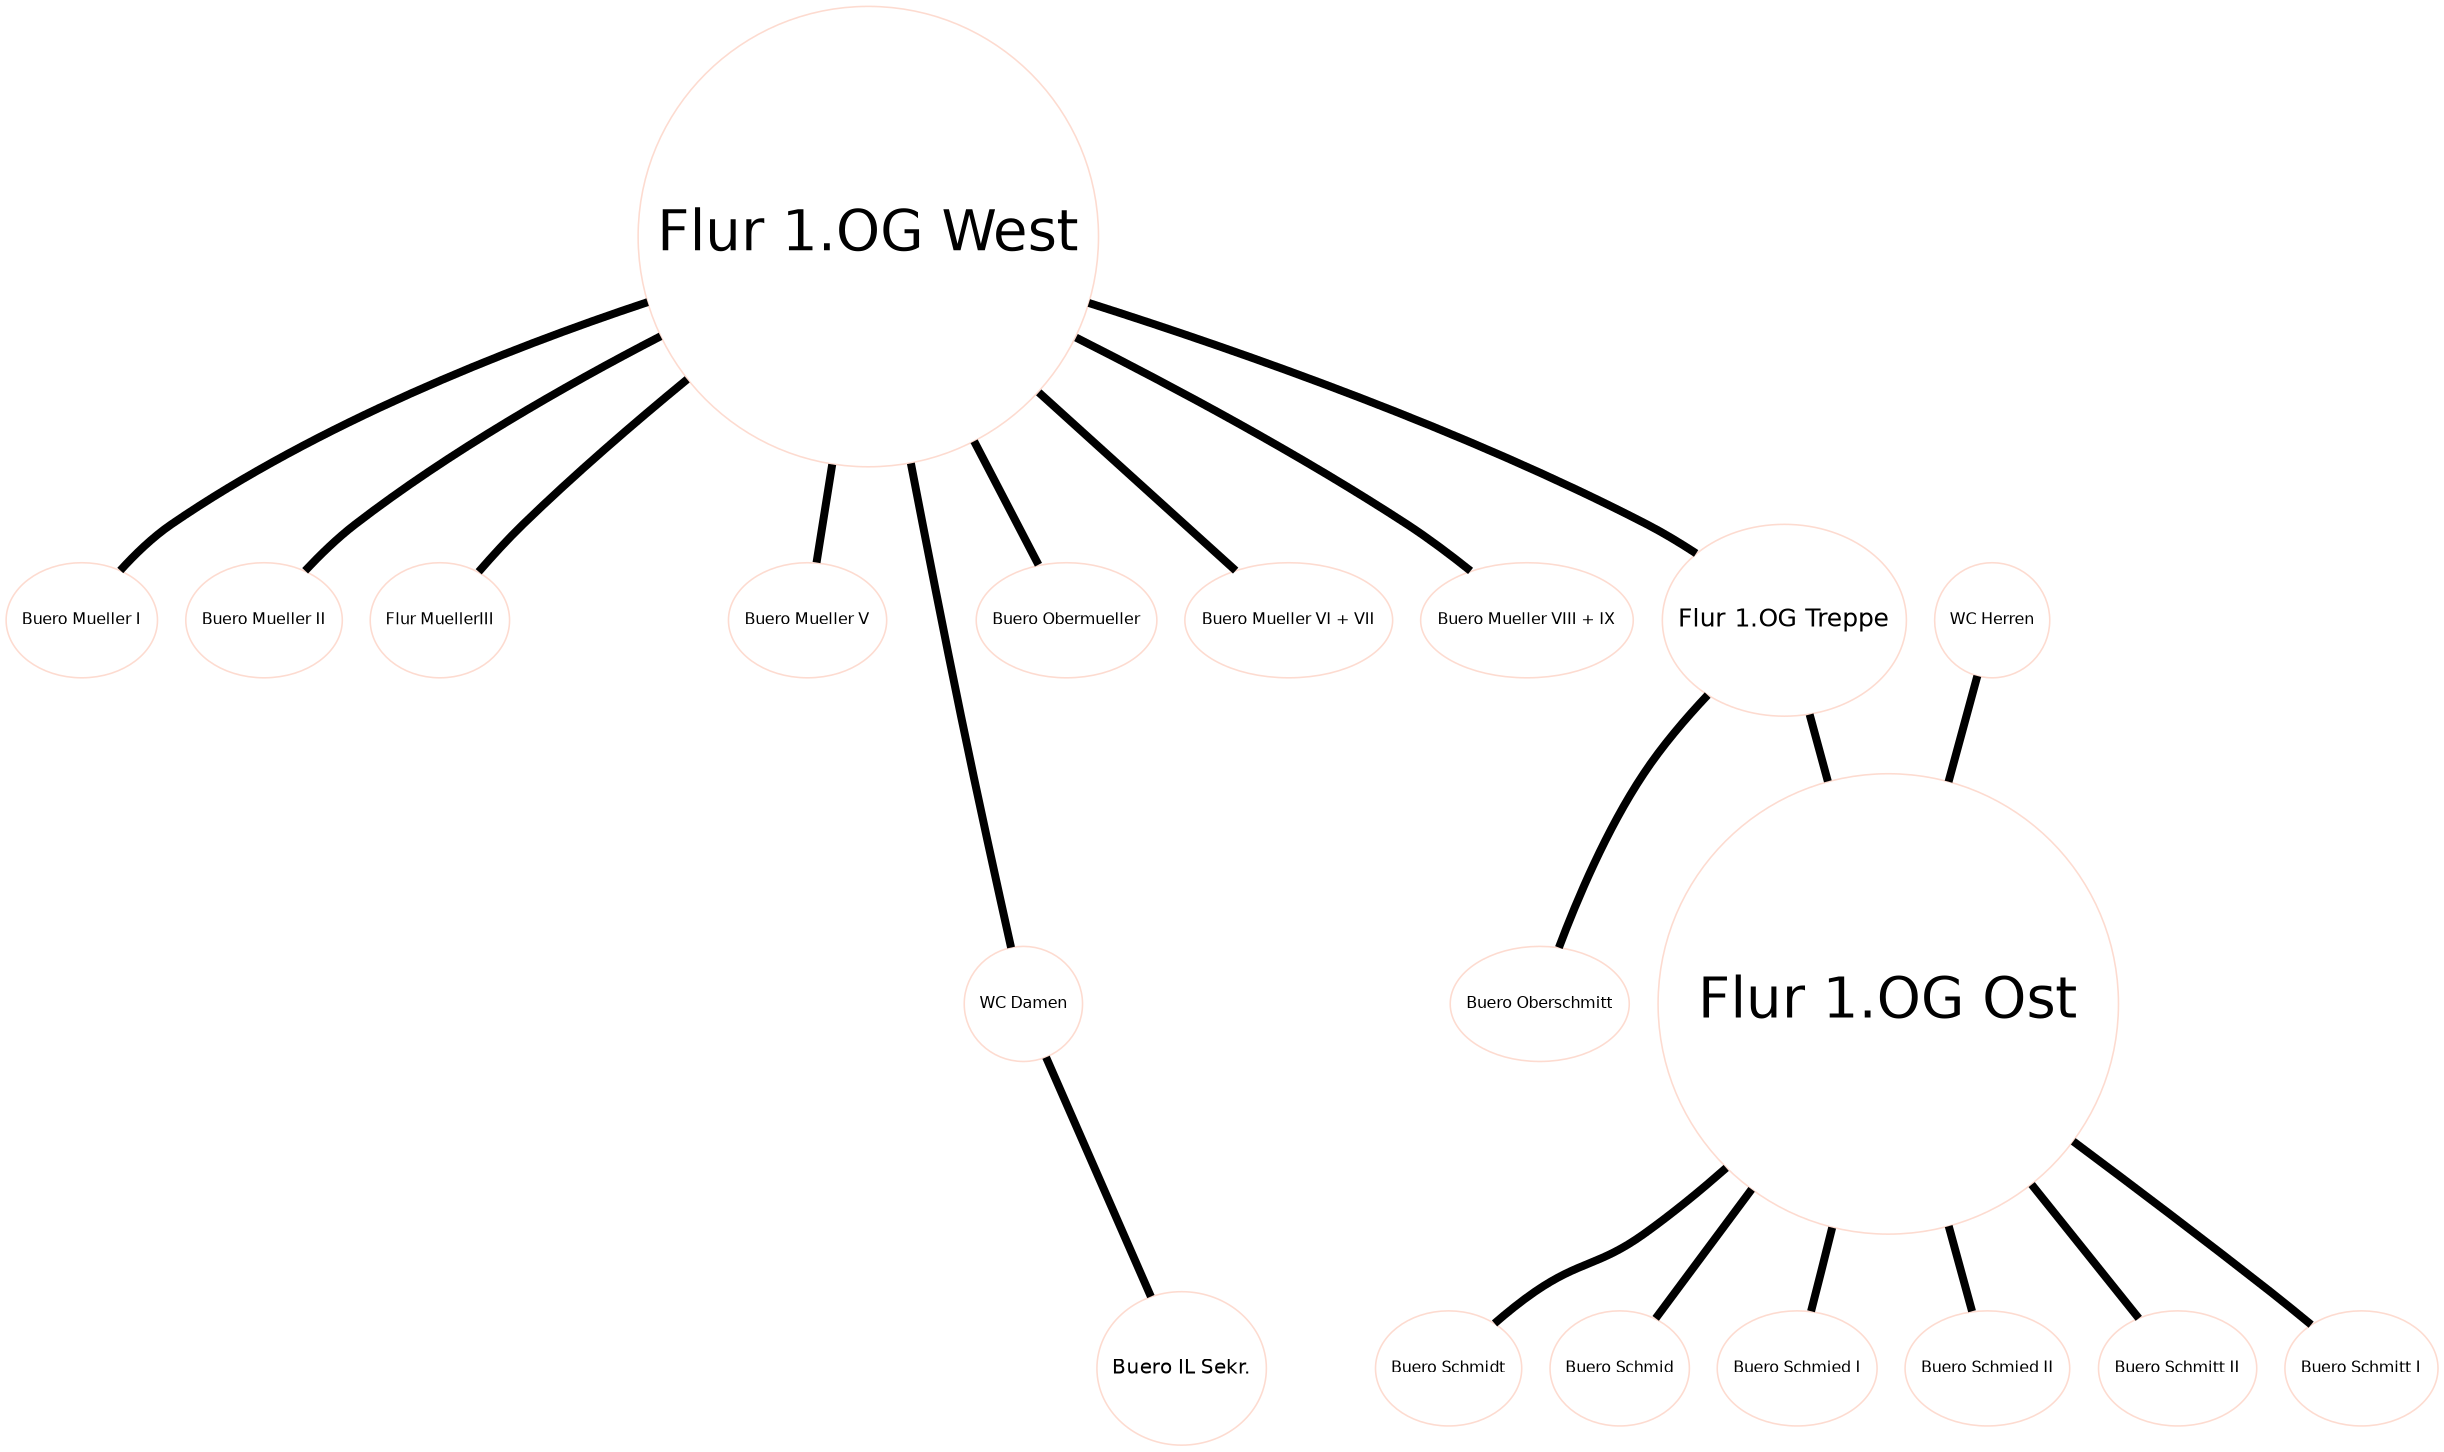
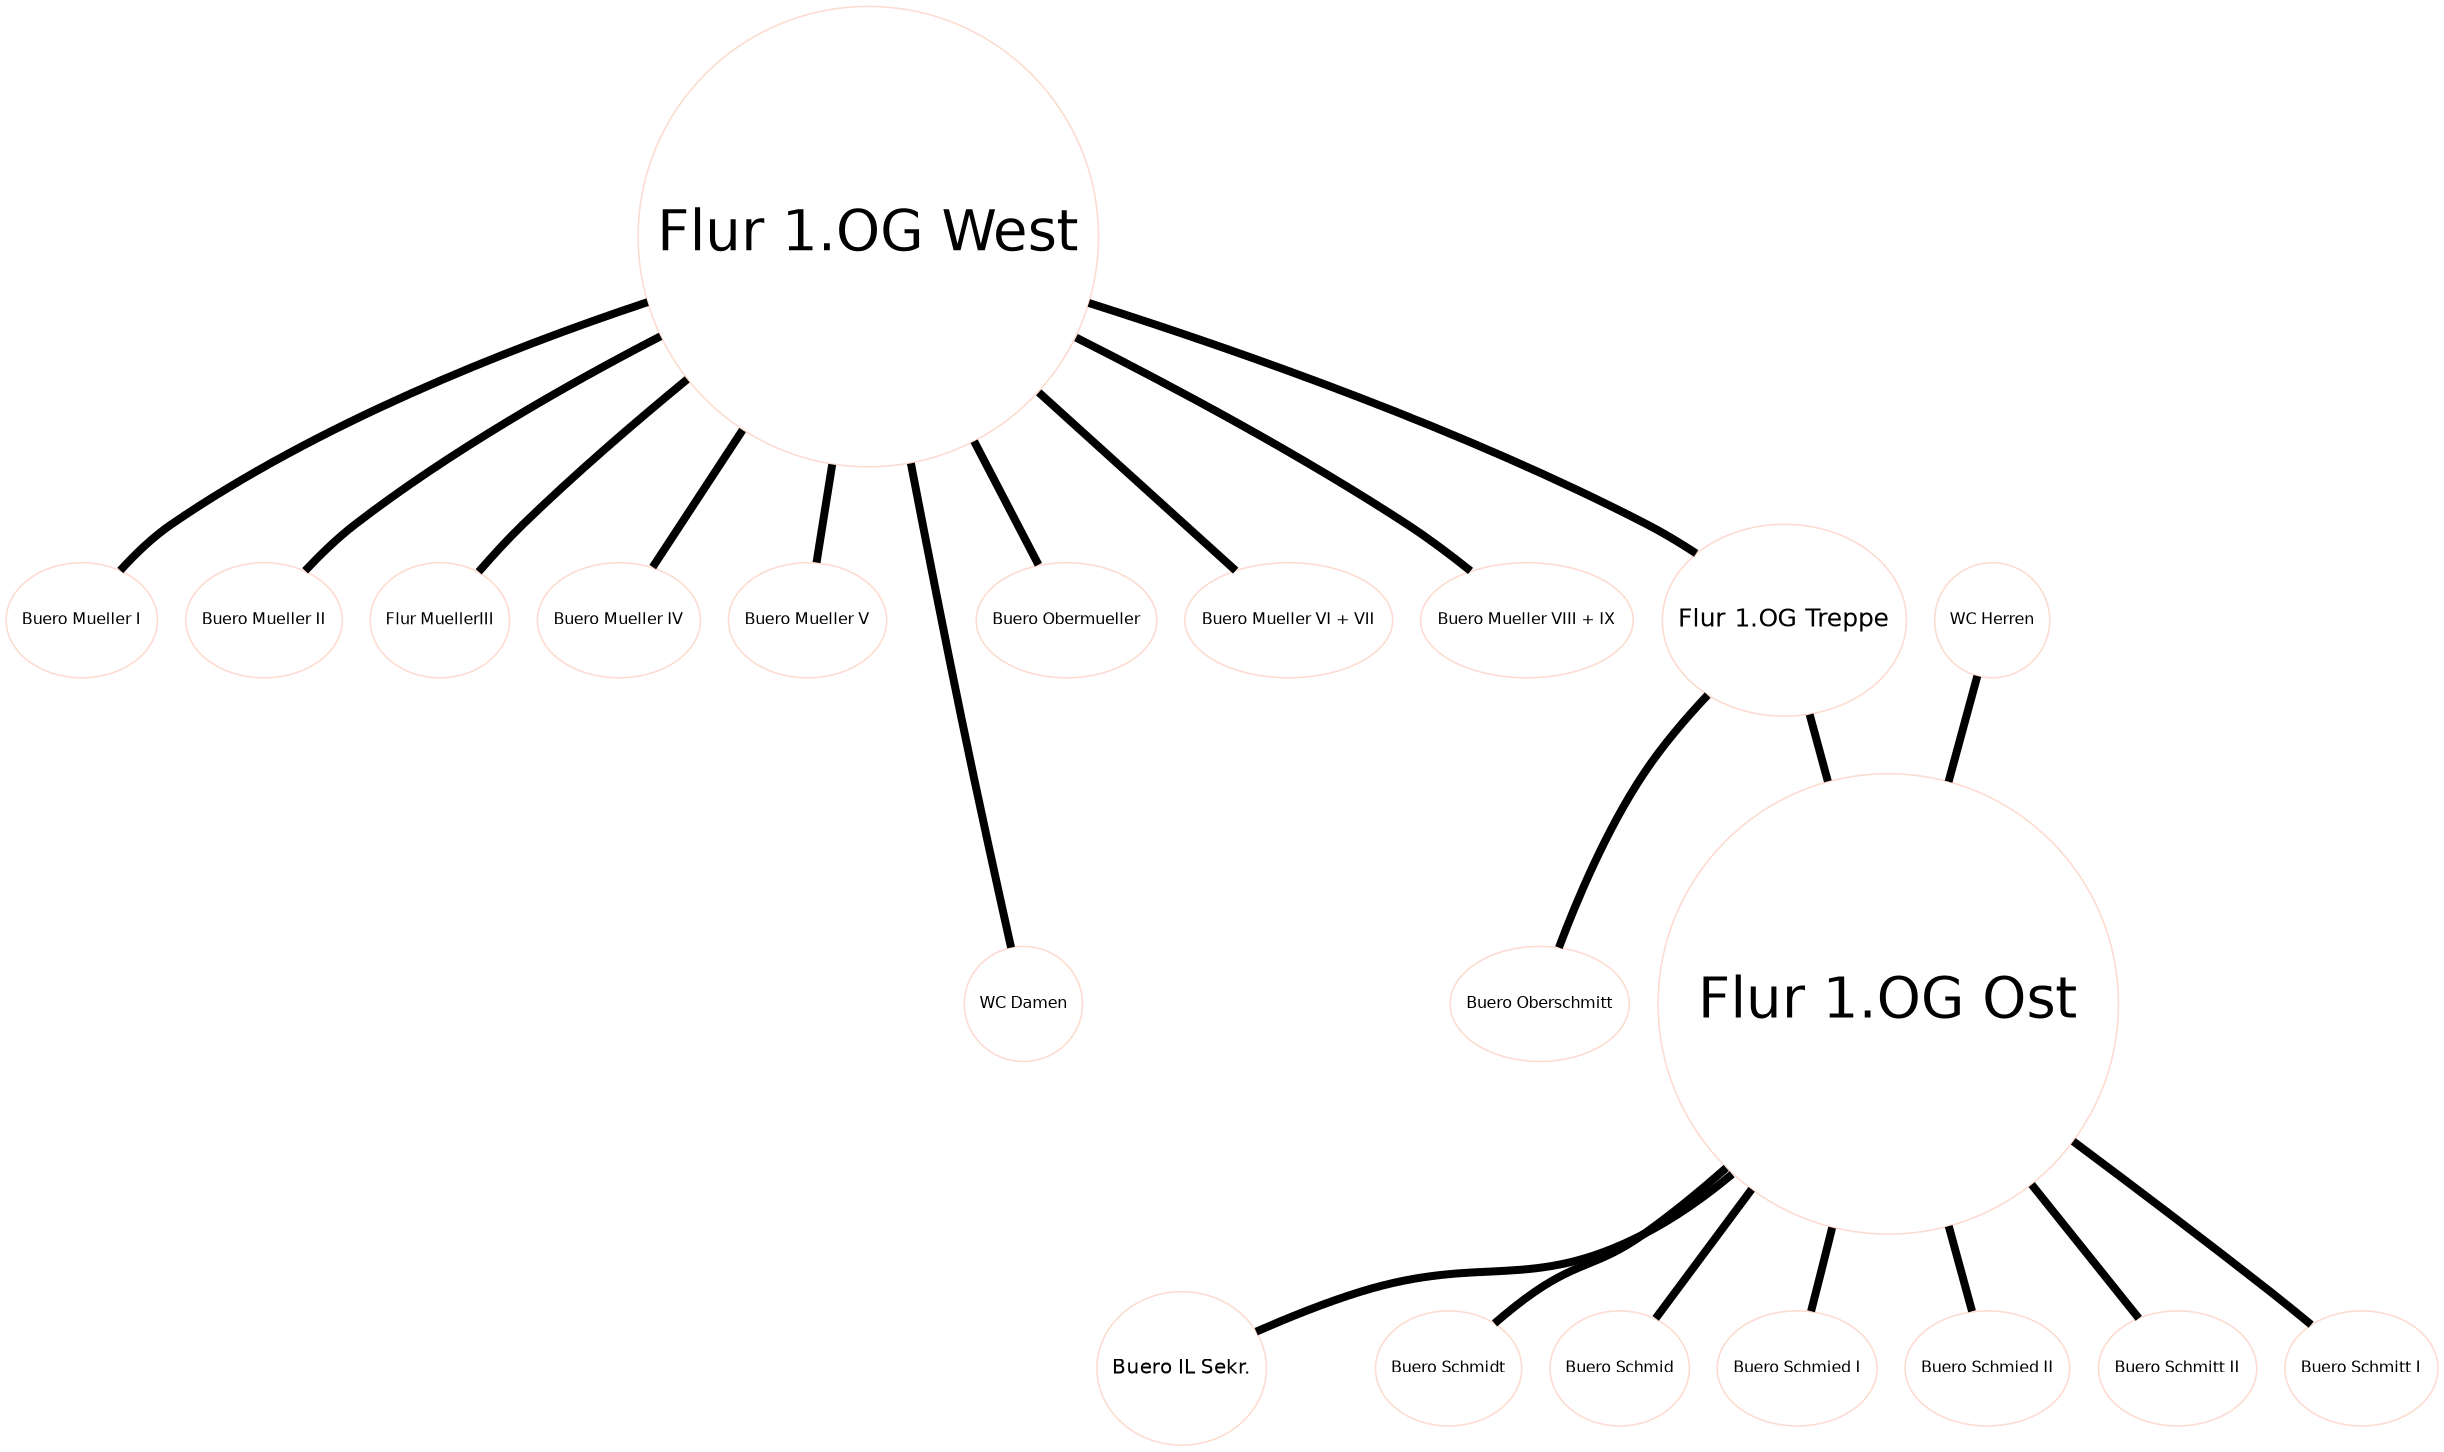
  strict graph {
    node [color="#fddbd0" fontname=Helvetica fontsize=10.0]
    edge [penwidth=5 style=solid]
    n1 [fontsize=35.0 height=4.0 label="Flur 1.OG West" width=4.0]
    n2 [fontsize=15.555555555555554 height=1.666666666666667 label="Flur 1.OG Treppe" width=1.666666666666667]
    n3 [height=1.0000000000000002 label="Buero Mueller I" width=1.0000000000000002]
    n4 [height=1.0000000000000002 label="Buero Mueller II" width=1.0000000000000002]
    n5 [height=1.0000000000000002 label="Flur MuellerIII" width=1.0000000000000002]
+   n6 [height=1.0000000000000002 label="Buero Mueller IV" width=1.0000000000000002]
    n7 [height=1.0000000000000002 label="Buero Mueller V" width=1.0000000000000002]
    n8 [height=1.0000000000000002 label="WC Damen" width=1.0000000000000002]
    n9 [height=1.0000000000000002 label="Buero Obermueller" width=1.0000000000000002]
    n10 [height=1.0000000000000002 label="Buero Mueller VI + VII" width=1.0000000000000002]
    n11 [height=1.0000000000000002 label="Buero Mueller VIII + IX" width=1.0000000000000002]
    n12 [fontsize=35.0 height=4.0 label="Flur 1.OG Ost" width=4.0]
    n13 [height=1.0000000000000002 label="Buero Oberschmitt" width=1.0000000000000002]
    n14 [height=1.0000000000000002 label="Buero Schmitt I" width=1.0000000000000002]
    n15 [height=1.0000000000000002 label="Buero Schmidt" width=1.0000000000000002]
    n16 [height=1.0000000000000002 label="Buero Schmid" width=1.0000000000000002]
    n17 [height=1.0000000000000002 label="Buero Schmied I" width=1.0000000000000002]
    n18 [height=1.0000000000000002 label="Buero Schmied II" width=1.0000000000000002]
    n19 [height=1.0000000000000002 label="Buero Schmitt II" width=1.0000000000000002]
    n20 [fontsize=12.777777777777777 height=1.3333333333333335 label="Buero IL Sekr." width=1.3333333333333335]
    n21 [height=1.0000000000000002 label="WC Herren" width=1.0000000000000002]
    n1 -- n2
    n1 -- n3
    n1 -- n4
    n1 -- n5
+   n1 -- n6
    n1 -- n7
    n1 -- n8
    n1 -- n9
    n1 -- n10
    n1 -- n11
    n2 -- n12
    n2 -- n13
    n12 -- n14
    n12 -- n15
    n12 -- n16
    n12 -- n17
    n12 -- n18
    n12 -- n19
-   n8 -- n20
+   n12 -- n20
    n21 -- n12
  }
